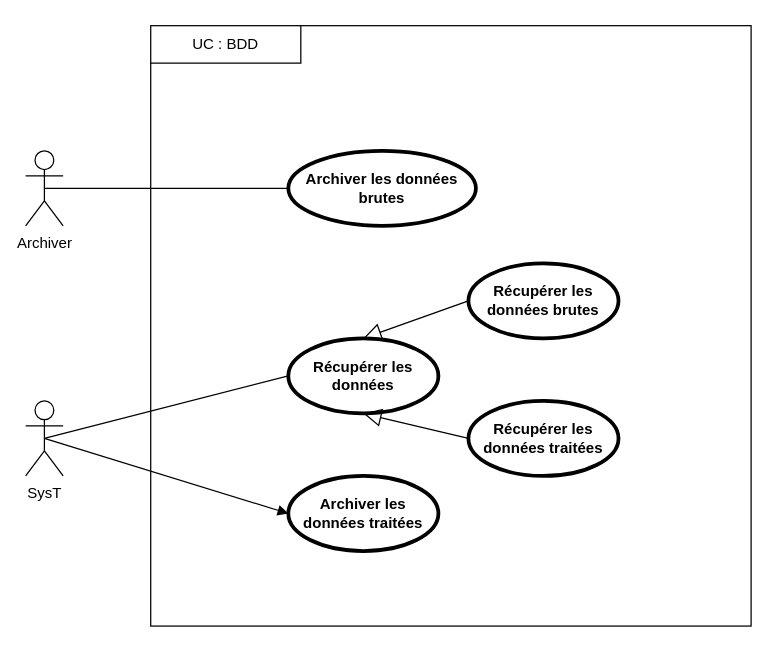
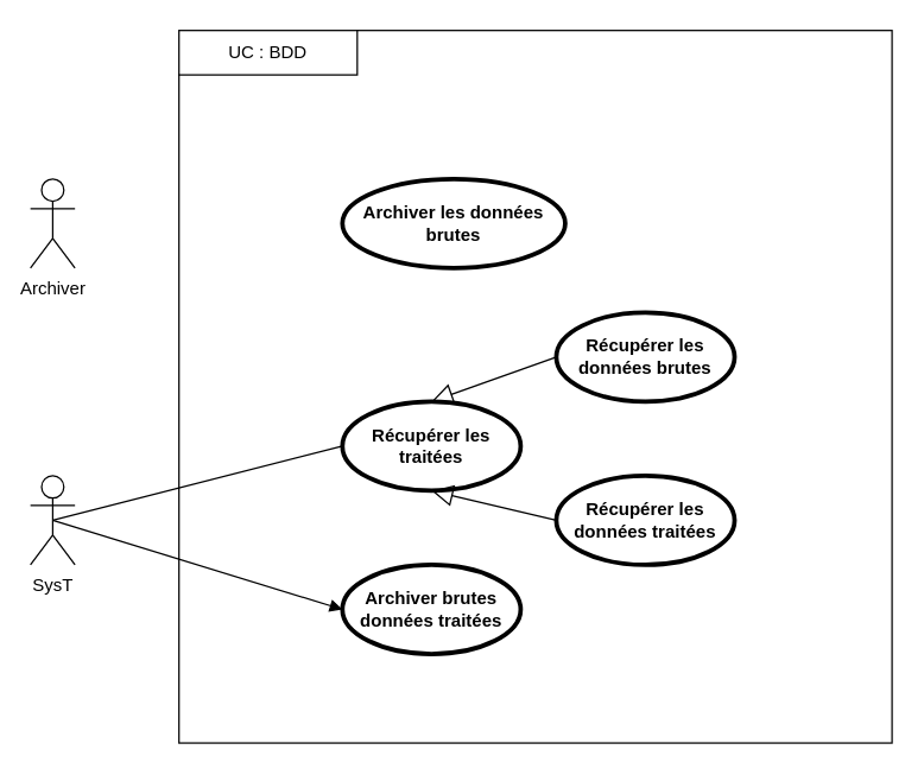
  <mxCell id="0" />
  <mxCell id="1" parent="0" />
  <mxCell id="2" value="" style="whiteSpace=wrap;html=1;aspect=fixed;" parent="1" vertex="1"><mxGeometry x="120" y="20" width="480" height="480" as="geometry" /></mxCell>
  <mxCell id="3" value="UC : BDD" style="shape=partialRectangle;whiteSpace=wrap;html=1;top=0;left=0;fillColor=none;" parent="1" vertex="1"><mxGeometry x="120" y="20" width="120" height="30" as="geometry" /></mxCell>
  <mxCell id="4" value="Archiver" style="shape=umlActor;html=1;verticalLabelPosition=bottom;verticalAlign=top;align=center;" parent="1" vertex="1"><mxGeometry x="20" y="120" width="30" height="60" as="geometry" /></mxCell>
  <mxCell id="5" value="SysT" style="shape=umlActor;html=1;verticalLabelPosition=bottom;verticalAlign=top;align=center;" parent="1" vertex="1"><mxGeometry x="20" y="320" width="30" height="60" as="geometry" /></mxCell>
  <mxCell id="6" value="Archiver les données brutes" style="shape=ellipse;html=1;strokeWidth=3;fontStyle=1;whiteSpace=wrap;align=center;perimeter=ellipsePerimeter;" parent="1" vertex="1"><mxGeometry x="230" y="120" width="150" height="60" as="geometry" /></mxCell>
- <mxCell id="7" value="Récupérer les données" style="shape=ellipse;html=1;strokeWidth=3;fontStyle=1;whiteSpace=wrap;align=center;perimeter=ellipsePerimeter;" parent="1" vertex="1"><mxGeometry x="230" y="270" width="120" height="60" as="geometry" /></mxCell>
- <mxCell id="8" value="" style="edgeStyle=none;html=1;endArrow=none;verticalAlign=bottom;rounded=0;exitX=0.5;exitY=0.5;exitDx=0;exitDy=0;exitPerimeter=0;entryX=0;entryY=0.5;entryDx=0;entryDy=0;" parent="1" source="4" target="6" edge="1"><mxGeometry width="160" relative="1" as="geometry"><mxPoint x="200" y="260" as="sourcePoint" /><mxPoint x="360" y="260" as="targetPoint" /></mxGeometry></mxCell>
+ <mxCell id="7" value="Récupérer les traitées" style="shape=ellipse;html=1;strokeWidth=3;fontStyle=1;whiteSpace=wrap;align=center;perimeter=ellipsePerimeter;" parent="1" vertex="1"><mxGeometry x="230" y="270" width="120" height="60" as="geometry" /></mxCell>
  <mxCell id="9" value="" style="edgeStyle=none;html=1;endArrow=none;verticalAlign=bottom;rounded=0;exitX=0.5;exitY=0.5;exitDx=0;exitDy=0;exitPerimeter=0;entryX=0;entryY=0.5;entryDx=0;entryDy=0;" parent="1" source="5" target="7" edge="1"><mxGeometry width="160" relative="1" as="geometry"><mxPoint x="200" y="260" as="sourcePoint" /><mxPoint x="360" y="260" as="targetPoint" /></mxGeometry></mxCell>
- <mxCell id="10" value="Archiver les données traitées" style="shape=ellipse;html=1;strokeWidth=3;fontStyle=1;whiteSpace=wrap;align=center;perimeter=ellipsePerimeter;" parent="1" vertex="1"><mxGeometry x="230" y="380" width="120" height="60" as="geometry" /></mxCell>
+ <mxCell id="10" value="Archiver brutes données traitées" style="shape=ellipse;html=1;strokeWidth=3;fontStyle=1;whiteSpace=wrap;align=center;perimeter=ellipsePerimeter;" parent="1" vertex="1"><mxGeometry x="230" y="380" width="120" height="60" as="geometry" /></mxCell>
  <mxCell id="11" value="" style="edgeStyle=none;html=1;endArrow=block;verticalAlign=bottom;rounded=0;exitX=0.5;exitY=0.5;exitDx=0;exitDy=0;exitPerimeter=0;entryX=0;entryY=0.5;entryDx=0;entryDy=0;" parent="1" source="5" target="10" edge="1"><mxGeometry width="160" relative="1" as="geometry"><mxPoint x="200" y="260" as="sourcePoint" /><mxPoint x="360" y="260" as="targetPoint" /></mxGeometry></mxCell>
  <mxCell id="12" value="Récupérer les données brutes" style="shape=ellipse;html=1;strokeWidth=3;fontStyle=1;whiteSpace=wrap;align=center;perimeter=ellipsePerimeter;" parent="1" vertex="1"><mxGeometry x="374" y="210" width="120" height="60" as="geometry" /></mxCell>
  <mxCell id="13" value="Récupérer les données traitées" style="shape=ellipse;html=1;strokeWidth=3;fontStyle=1;whiteSpace=wrap;align=center;perimeter=ellipsePerimeter;" parent="1" vertex="1"><mxGeometry x="374" y="320" width="120" height="60" as="geometry" /></mxCell>
  <mxCell id="14" value="" style="edgeStyle=none;html=1;endArrow=block;endFill=0;endSize=12;verticalAlign=bottom;rounded=0;entryX=0.5;entryY=0;entryDx=0;entryDy=0;exitX=0;exitY=0.5;exitDx=0;exitDy=0;" parent="1" source="12" target="7" edge="1"><mxGeometry width="160" relative="1" as="geometry"><mxPoint x="200" y="260" as="sourcePoint" /><mxPoint x="360" y="260" as="targetPoint" /></mxGeometry></mxCell>
  <mxCell id="15" value="" style="edgeStyle=none;html=1;endArrow=block;endFill=0;endSize=12;verticalAlign=bottom;rounded=0;entryX=0.5;entryY=1;entryDx=0;entryDy=0;exitX=0;exitY=0.5;exitDx=0;exitDy=0;" parent="1" source="13" target="7" edge="1"><mxGeometry width="160" relative="1" as="geometry"><mxPoint x="200" y="260" as="sourcePoint" /><mxPoint x="360" y="260" as="targetPoint" /></mxGeometry></mxCell>
